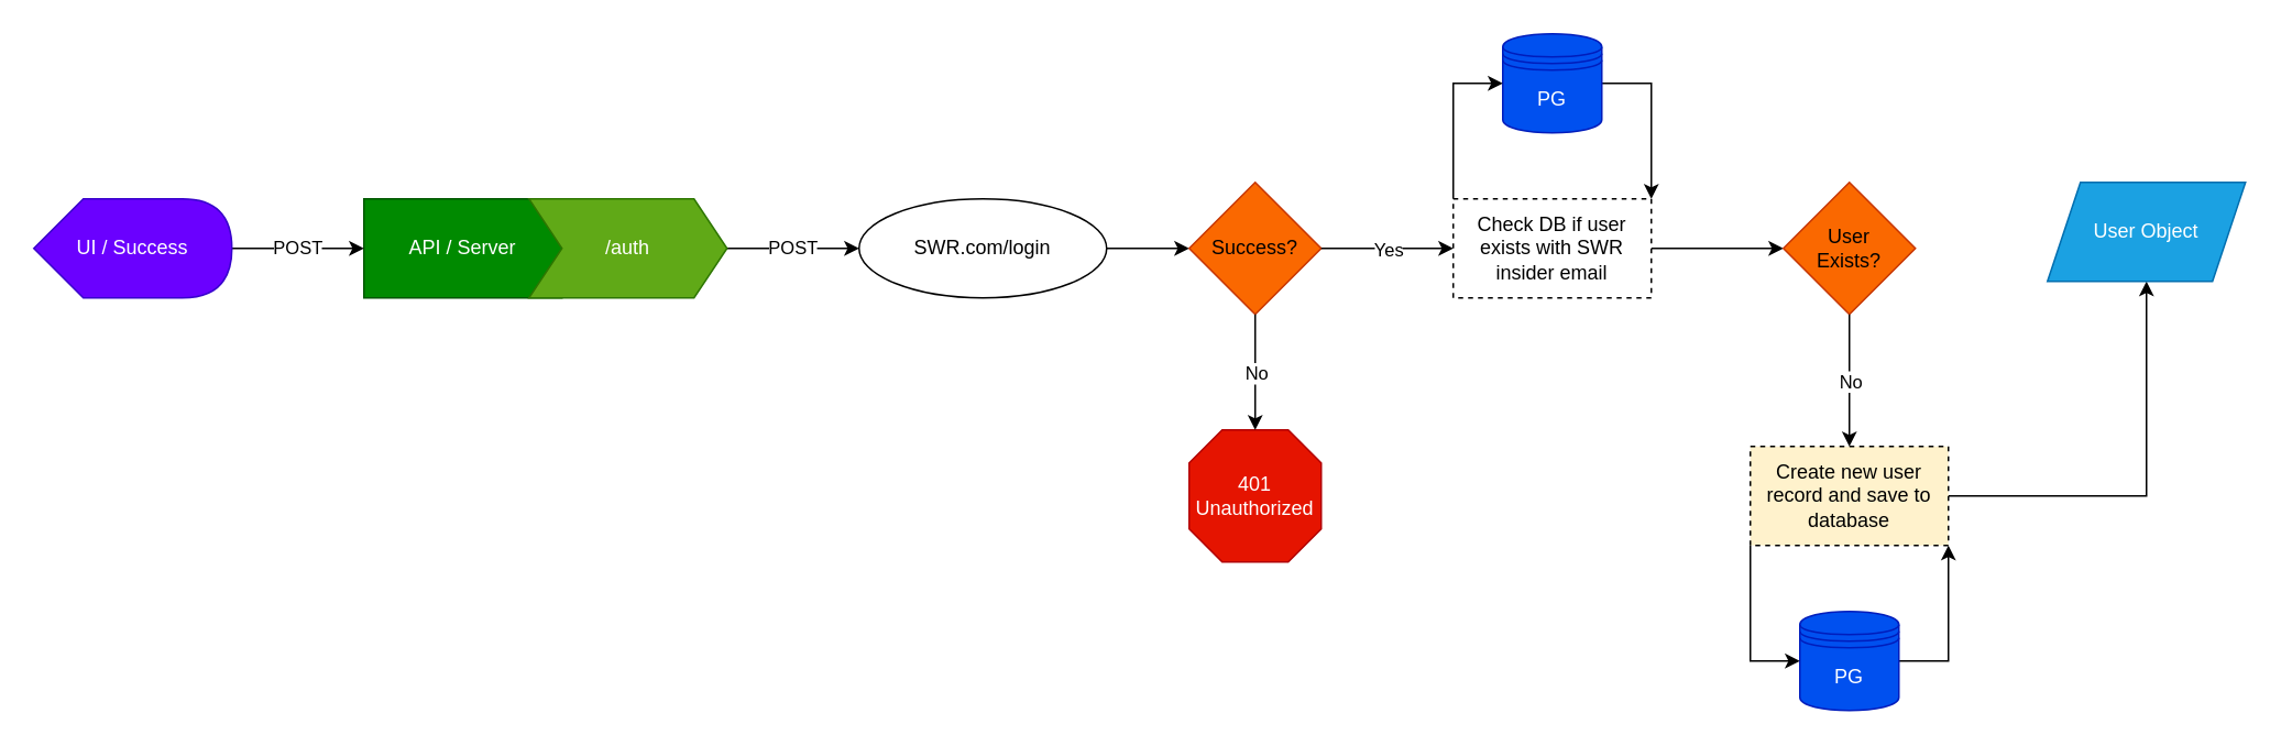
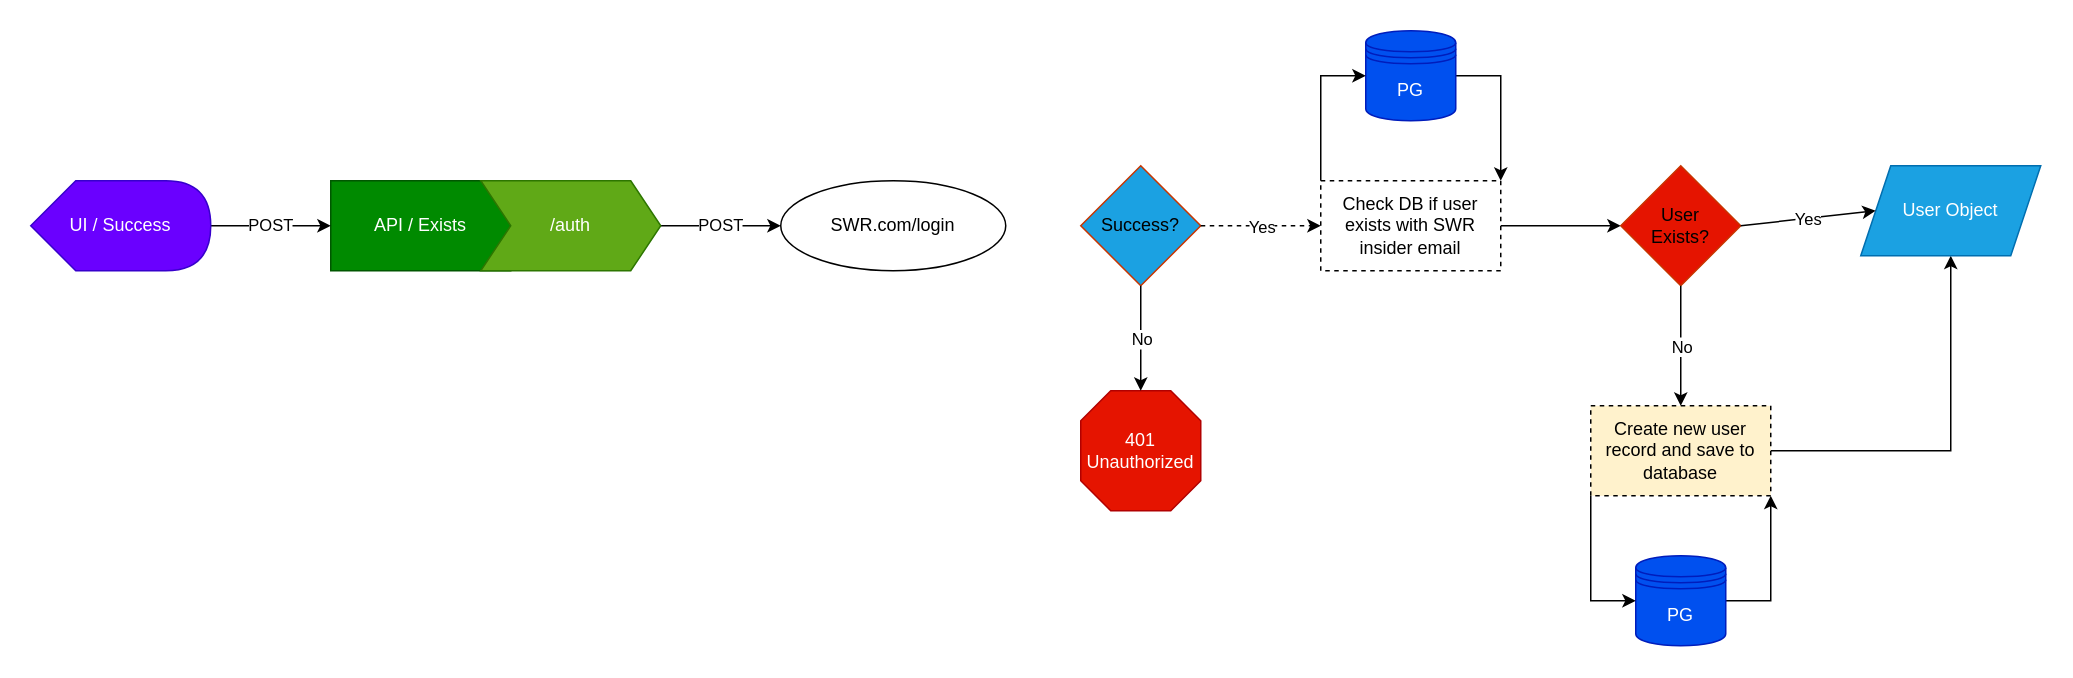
  <mxCell id="0" />
  <mxCell id="1" parent="0" />
  <mxCell id="2" style="edgeStyle=orthogonalEdgeStyle;rounded=0;orthogonalLoop=1;jettySize=auto;html=1;exitX=1;exitY=0.5;exitDx=0;exitDy=0;entryX=1;entryY=0;entryDx=0;entryDy=0;" edge="1" parent="1" source="3" target="17"><mxGeometry relative="1" as="geometry" /></mxCell>
  <mxCell id="3" value="PG" style="shape=datastore;whiteSpace=wrap;html=1;fillColor=#0050ef;fontColor=#ffffff;strokeColor=#001DBC;" vertex="1" parent="1"><mxGeometry x="910" y="20" width="60" height="60" as="geometry" /></mxCell>
- <mxCell id="4" value="API / Server" style="rounded=0;whiteSpace=wrap;html=1;fillColor=#008a00;fontColor=#ffffff;strokeColor=#005700;" vertex="1" parent="1"><mxGeometry x="220" y="120" width="120" height="60" as="geometry" /></mxCell>
+ <mxCell id="4" value="API / Exists" style="rounded=0;whiteSpace=wrap;html=1;fillColor=#008a00;fontColor=#ffffff;strokeColor=#005700;" vertex="1" parent="1"><mxGeometry x="220" y="120" width="120" height="60" as="geometry" /></mxCell>
  <mxCell id="5" value="POST" style="edgeStyle=orthogonalEdgeStyle;rounded=0;orthogonalLoop=1;jettySize=auto;html=1;entryX=0;entryY=0.5;entryDx=0;entryDy=0;" edge="1" parent="1" source="6" target="10"><mxGeometry relative="1" as="geometry" /></mxCell>
  <mxCell id="6" value="/auth" style="shape=step;perimeter=stepPerimeter;whiteSpace=wrap;html=1;fixedSize=1;fillColor=#60a917;fontColor=#ffffff;strokeColor=#2D7600;" vertex="1" parent="1"><mxGeometry x="320" y="120" width="120" height="60" as="geometry" /></mxCell>
  <mxCell id="7" value="POST" style="edgeStyle=orthogonalEdgeStyle;rounded=0;orthogonalLoop=1;jettySize=auto;html=1;entryX=0;entryY=0.5;entryDx=0;entryDy=0;" edge="1" parent="1" source="8" target="4"><mxGeometry relative="1" as="geometry" /></mxCell>
  <mxCell id="8" value="UI / Success" style="shape=display;whiteSpace=wrap;html=1;fillColor=#6a00ff;fontColor=#ffffff;strokeColor=#3700CC;" vertex="1" parent="1"><mxGeometry x="20" y="120" width="120" height="60" as="geometry" /></mxCell>
- <mxCell id="9" style="edgeStyle=orthogonalEdgeStyle;rounded=0;orthogonalLoop=1;jettySize=auto;html=1;entryX=0;entryY=0.5;entryDx=0;entryDy=0;" edge="1" parent="1" source="10" target="11"><mxGeometry relative="1" as="geometry" /></mxCell>
  <mxCell id="10" value="SWR.com/login" style="ellipse;whiteSpace=wrap;html=1;" vertex="1" parent="1"><mxGeometry x="520" y="120" width="150" height="60" as="geometry" /></mxCell>
- <mxCell id="11" value="Success?" style="rhombus;whiteSpace=wrap;html=1;fillColor=#fa6800;fontColor=#000000;strokeColor=#C73500;" vertex="1" parent="1"><mxGeometry x="720" y="110" width="80" height="80" as="geometry" /></mxCell>
+ <mxCell id="11" value="Success?" style="rhombus;whiteSpace=wrap;html=1;fillColor=#1ba1e2;fontColor=#000000;strokeColor=#C73500;" vertex="1" parent="1"><mxGeometry x="720" y="110" width="80" height="80" as="geometry" /></mxCell>
  <mxCell id="12" value="401&lt;br&gt;Unauthorized" style="whiteSpace=wrap;html=1;shape=mxgraph.basic.octagon2;align=center;verticalAlign=middle;dx=10;fillColor=#e51400;fontColor=#ffffff;strokeColor=#B20000;" vertex="1" parent="1"><mxGeometry x="720" y="260" width="80" height="80" as="geometry" /></mxCell>
  <mxCell id="13" value="" style="endArrow=classic;html=1;rounded=0;exitX=0.5;exitY=1;exitDx=0;exitDy=0;entryX=0.5;entryY=0;entryDx=0;entryDy=0;entryPerimeter=0;" edge="1" parent="1" source="11" target="12"><mxGeometry relative="1" as="geometry"><mxPoint x="320" y="590" as="sourcePoint" /><mxPoint x="420" y="590" as="targetPoint" /></mxGeometry></mxCell>
  <mxCell id="14" value="No" style="edgeLabel;resizable=0;html=1;align=center;verticalAlign=middle;" connectable="0" vertex="1" parent="13"><mxGeometry relative="1" as="geometry" /></mxCell>
  <mxCell id="15" style="edgeStyle=orthogonalEdgeStyle;rounded=0;orthogonalLoop=1;jettySize=auto;html=1;exitX=0;exitY=0;exitDx=0;exitDy=0;entryX=0;entryY=0.5;entryDx=0;entryDy=0;" edge="1" parent="1" source="17" target="3"><mxGeometry relative="1" as="geometry"><Array as="points"><mxPoint x="880" y="50" /></Array></mxGeometry></mxCell>
  <mxCell id="16" style="edgeStyle=orthogonalEdgeStyle;rounded=0;orthogonalLoop=1;jettySize=auto;html=1;entryX=0;entryY=0.5;entryDx=0;entryDy=0;" edge="1" parent="1" source="17" target="20"><mxGeometry relative="1" as="geometry" /></mxCell>
  <mxCell id="17" value="Check DB if user exists with SWR insider email" style="rounded=0;whiteSpace=wrap;html=1;dashed=1;" vertex="1" parent="1"><mxGeometry x="880" y="120" width="120" height="60" as="geometry" /></mxCell>
- <mxCell id="18" value="" style="endArrow=classic;html=1;rounded=0;exitX=1;exitY=0.5;exitDx=0;exitDy=0;entryX=0;entryY=0.5;entryDx=0;entryDy=0;" edge="1" parent="1" source="11" target="17"><mxGeometry relative="1" as="geometry"><mxPoint x="890" y="250" as="sourcePoint" /><mxPoint x="890" y="330" as="targetPoint" /></mxGeometry></mxCell>
+ <mxCell id="18" value="" style="endArrow=classic;html=1;rounded=0;exitX=1;exitY=0.5;exitDx=0;exitDy=0;entryX=0;entryY=0.5;entryDx=0;entryDy=0;dashed=1;" edge="1" parent="1" source="11" target="17"><mxGeometry relative="1" as="geometry"><mxPoint x="890" y="250" as="sourcePoint" /><mxPoint x="890" y="330" as="targetPoint" /></mxGeometry></mxCell>
  <mxCell id="19" value="Yes" style="edgeLabel;resizable=0;html=1;align=center;verticalAlign=middle;" connectable="0" vertex="1" parent="18"><mxGeometry relative="1" as="geometry" /></mxCell>
- <mxCell id="20" value="User&lt;br&gt;Exists?" style="rhombus;whiteSpace=wrap;html=1;fillColor=#fa6800;fontColor=#000000;strokeColor=#C73500;" vertex="1" parent="1"><mxGeometry x="1080" y="110" width="80" height="80" as="geometry" /></mxCell>
+ <mxCell id="20" value="User&lt;br&gt;Exists?" style="rhombus;whiteSpace=wrap;html=1;fillColor=#e51400;fontColor=#000000;strokeColor=#C73500;" vertex="1" parent="1"><mxGeometry x="1080" y="110" width="80" height="80" as="geometry" /></mxCell>
  <mxCell id="21" style="edgeStyle=orthogonalEdgeStyle;rounded=0;orthogonalLoop=1;jettySize=auto;html=1;exitX=1;exitY=0.5;exitDx=0;exitDy=0;entryX=1;entryY=1;entryDx=0;entryDy=0;" edge="1" parent="1" source="22" target="25"><mxGeometry relative="1" as="geometry"><Array as="points"><mxPoint x="1180" y="400" /></Array></mxGeometry></mxCell>
  <mxCell id="22" value="PG" style="shape=datastore;whiteSpace=wrap;html=1;fillColor=#0050ef;fontColor=#ffffff;strokeColor=#001DBC;" vertex="1" parent="1"><mxGeometry x="1090" y="370" width="60" height="60" as="geometry" /></mxCell>
  <mxCell id="23" style="edgeStyle=orthogonalEdgeStyle;rounded=0;orthogonalLoop=1;jettySize=auto;html=1;exitX=0;exitY=1;exitDx=0;exitDy=0;entryX=0;entryY=0.5;entryDx=0;entryDy=0;" edge="1" parent="1" source="25" target="22"><mxGeometry relative="1" as="geometry" /></mxCell>
  <mxCell id="24" style="edgeStyle=orthogonalEdgeStyle;rounded=0;orthogonalLoop=1;jettySize=auto;html=1;exitX=1;exitY=0.5;exitDx=0;exitDy=0;entryX=0.5;entryY=1;entryDx=0;entryDy=0;" edge="1" parent="1" source="25" target="28"><mxGeometry relative="1" as="geometry" /></mxCell>
  <mxCell id="25" value="Create new user record and save to database" style="rounded=0;whiteSpace=wrap;html=1;dashed=1;fillColor=#fff2cc;" vertex="1" parent="1"><mxGeometry x="1060" y="270" width="120" height="60" as="geometry" /></mxCell>
  <mxCell id="26" value="" style="endArrow=classic;html=1;rounded=0;exitX=0.5;exitY=1;exitDx=0;exitDy=0;entryX=0.5;entryY=0;entryDx=0;entryDy=0;" edge="1" parent="1" source="20" target="25"><mxGeometry relative="1" as="geometry"><mxPoint x="770" y="200" as="sourcePoint" /><mxPoint x="770" y="270" as="targetPoint" /></mxGeometry></mxCell>
  <mxCell id="27" value="No" style="edgeLabel;resizable=0;html=1;align=center;verticalAlign=middle;" connectable="0" vertex="1" parent="26"><mxGeometry relative="1" as="geometry" /></mxCell>
  <mxCell id="28" value="User Object" style="shape=parallelogram;perimeter=parallelogramPerimeter;whiteSpace=wrap;html=1;fixedSize=1;fillColor=#1ba1e2;fontColor=#ffffff;strokeColor=#006EAF;" vertex="1" parent="1"><mxGeometry x="1240" y="110" width="120" height="60" as="geometry" /></mxCell>
+ <mxCell id="29" value="" style="endArrow=classic;html=1;rounded=0;entryX=0;entryY=0.5;entryDx=0;entryDy=0;exitX=1;exitY=0.5;exitDx=0;exitDy=0;" edge="1" parent="1" source="20" target="28"><mxGeometry relative="1" as="geometry"><mxPoint x="1190" y="90" as="sourcePoint" /><mxPoint x="890" y="160" as="targetPoint" /></mxGeometry></mxCell>
+ <mxCell id="30" value="Yes" style="edgeLabel;resizable=0;html=1;align=center;verticalAlign=middle;" connectable="0" vertex="1" parent="29"><mxGeometry relative="1" as="geometry" /></mxCell>
